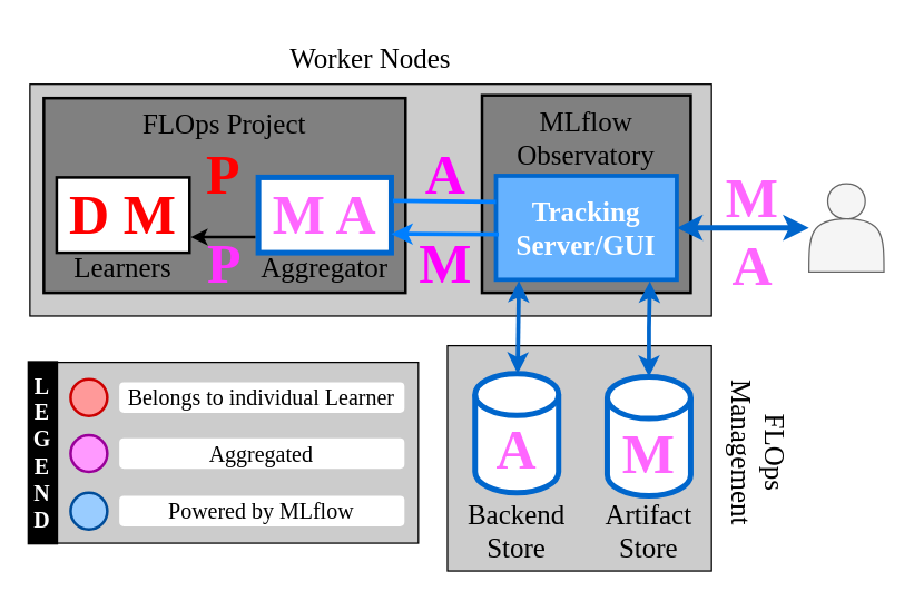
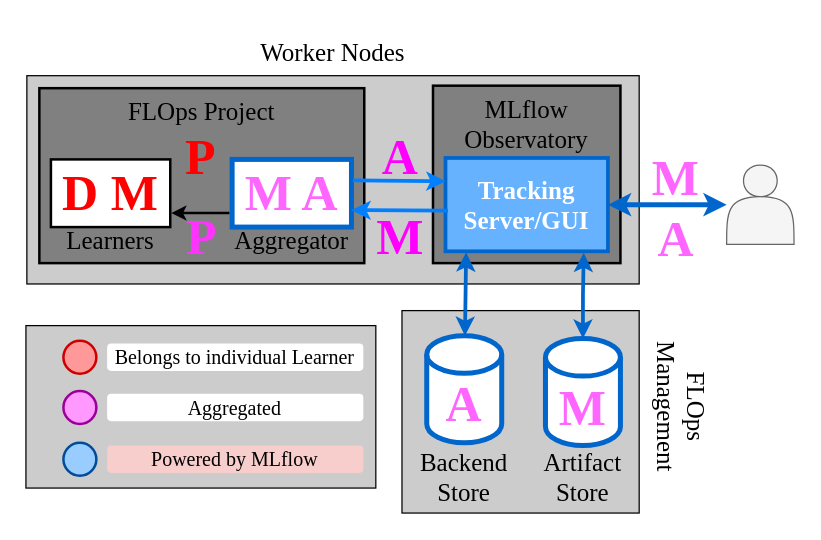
  <mxCell id="0" />
  <mxCell id="1" parent="0" />
  <mxCell id="2" value="Worker Nodes" style="text;align=center;verticalAlign=middle;resizable=0;points=[];autosize=1;strokeColor=none;fillColor=none;fontStyle=0;fontSize=20;fontFamily=CMU Sans Serif;" vertex="1" parent="1"><mxGeometry x="196" y="20" width="140" height="40" as="geometry" /></mxCell>
  <mxCell id="3" value="" style="rounded=0;whiteSpace=wrap;html=1;fontStyle=0;fontFamily=CMU Sans Serif;fillColor=#cccccc;" vertex="1" parent="1"><mxGeometry x="21" y="60" width="490" height="166.68" as="geometry" /></mxCell>
  <mxCell id="4" value="&lt;font style=&quot;font-size: 20px;&quot; color=&quot;#000000&quot;&gt;FLOps Project&lt;/font&gt;" style="rounded=0;whiteSpace=wrap;html=1;fillColor=#808080;strokeColor=#000000;fontStyle=0;fontFamily=CMU Sans Serif;strokeWidth=2;verticalAlign=top;" vertex="1" parent="1"><mxGeometry x="31" y="70" width="260" height="140" as="geometry" /></mxCell>
  <mxCell id="5" value="" style="rounded=0;whiteSpace=wrap;html=1;fontStyle=0;fontFamily=CMU Sans Serif;fillColor=#cccccc;strokeColor=#000000;" vertex="1" parent="1"><mxGeometry x="20.25" y="260" width="280" height="130" as="geometry" /></mxCell>
- <mxCell id="6" value="&lt;b style=&quot;&quot;&gt;&lt;font color=&quot;#ffffff&quot; style=&quot;font-size: 16px;&quot;&gt;L&lt;br&gt;E&lt;br&gt;G&lt;br&gt;E&lt;br&gt;N&lt;br&gt;D&lt;/font&gt;&lt;/b&gt;" style="rounded=0;whiteSpace=wrap;html=1;fillColor=#000000;strokeColor=#000000;fontStyle=0;fontFamily=CMU Sans Serif;strokeWidth=2;" vertex="1" parent="1"><mxGeometry x="20.25" y="260" width="20" height="130" as="geometry" /></mxCell>
  <mxCell id="7" value="" style="ellipse;whiteSpace=wrap;html=1;aspect=fixed;fillColor=#FF9999;strokeColor=#CC0000;strokeWidth=2;fontFamily=CMU Sans Serif;" vertex="1" parent="1"><mxGeometry x="50.25" y="272.09" width="26.36" height="26.36" as="geometry" /></mxCell>
  <mxCell id="8" value="" style="whiteSpace=wrap;html=1;aspect=fixed;fillColor=#FF99FF;strokeColor=#990099;strokeWidth=2;shape=ellipse;perimeter=ellipsePerimeter;fontFamily=CMU Sans Serif;" vertex="1" parent="1"><mxGeometry x="50.25" y="312.37" width="26.36" height="26.36" as="geometry" /></mxCell>
  <mxCell id="9" value="" style="whiteSpace=wrap;html=1;aspect=fixed;fillColor=#99CCFF;strokeColor=#004C99;strokeWidth=2;shape=ellipse;verticalAlign=middle;perimeter=ellipsePerimeter;fontFamily=CMU Sans Serif;" vertex="1" parent="1"><mxGeometry x="50.25" y="353.73" width="26.36" height="26.36" as="geometry" /></mxCell>
  <mxCell id="10" value="&lt;span style=&quot;font-size: 16px;&quot;&gt;&lt;font color=&quot;#000000&quot;&gt;Belongs to individual Learner&lt;/font&gt;&lt;/span&gt;" style="rounded=1;whiteSpace=wrap;html=1;fillColor=#FFFFFF;strokeColor=none;fontStyle=0;fontFamily=CMU Sans Serif;strokeWidth=2;verticalAlign=middle;" vertex="1" parent="1"><mxGeometry x="85.25" y="274.32" width="205" height="21.91" as="geometry" /></mxCell>
  <mxCell id="11" value="&lt;span style=&quot;font-size: 16px;&quot;&gt;&lt;font color=&quot;#000000&quot;&gt;Aggregated&lt;/font&gt;&lt;/span&gt;" style="rounded=1;whiteSpace=wrap;html=1;fillColor=#FFFFFF;strokeColor=none;fontStyle=0;fontFamily=CMU Sans Serif;strokeWidth=2;verticalAlign=middle;" vertex="1" parent="1"><mxGeometry x="85.25" y="314.59" width="205" height="21.91" as="geometry" /></mxCell>
- <mxCell id="12" value="&lt;font style=&quot;font-size: 16px;&quot; color=&quot;#000000&quot;&gt;Powered by MLflow&lt;/font&gt;" style="rounded=1;whiteSpace=wrap;html=1;fillColor=#FFFFFF;strokeColor=none;fontStyle=0;fontFamily=CMU Sans Serif;strokeWidth=2;verticalAlign=middle;" vertex="1" parent="1"><mxGeometry x="85.25" y="355.96" width="205" height="21.91" as="geometry" /></mxCell>
+ <mxCell id="12" value="&lt;font style=&quot;font-size: 16px;&quot; color=&quot;#000000&quot;&gt;Powered by MLflow&lt;/font&gt;" style="rounded=1;whiteSpace=wrap;html=1;fillColor=#f8cecc;strokeColor=none;fontStyle=0;fontFamily=CMU Sans Serif;strokeWidth=2;verticalAlign=middle;" vertex="1" parent="1"><mxGeometry x="85.25" y="355.96" width="205" height="21.91" as="geometry" /></mxCell>
  <mxCell id="13" value="" style="rounded=0;whiteSpace=wrap;html=1;fontStyle=0;fontFamily=CMU Sans Serif;fillColor=#cccccc;strokeColor=#000000;" vertex="1" parent="1"><mxGeometry x="321.18" y="248" width="189.82" height="162" as="geometry" /></mxCell>
  <mxCell id="14" value="FLOps&#10;Management" style="text;align=center;verticalAlign=middle;resizable=0;points=[];autosize=1;strokeColor=none;fillColor=none;fontStyle=0;fontSize=20;fontFamily=CMU Sans Serif;rotation=90;" vertex="1" parent="1"><mxGeometry x="481" y="295" width="130" height="60" as="geometry" /></mxCell>
  <mxCell id="15" value="" style="shape=actor;whiteSpace=wrap;html=1;fillColor=#f5f5f5;strokeColor=#666666;fontColor=#333333;fontStyle=0;fontFamily=CMU Sans Serif;" vertex="1" parent="1"><mxGeometry x="581" y="131.48" width="53.92" height="63.44" as="geometry" /></mxCell>
  <mxCell id="16" value="&lt;font color=&quot;#ff66ff&quot; style=&quot;font-size: 40px;&quot;&gt;&lt;b style=&quot;&quot;&gt;M A&lt;/b&gt;&lt;/font&gt;" style="rounded=0;whiteSpace=wrap;html=1;fillColor=#FFFFFF;strokeColor=#0066CC;fontStyle=0;fontFamily=CMU Sans Serif;strokeWidth=4;verticalAlign=middle;" vertex="1" parent="1"><mxGeometry x="185.25" y="127" width="95.5" height="54.16" as="geometry" /></mxCell>
  <mxCell id="17" value="&lt;span style=&quot;font-size: 40px;&quot;&gt;&lt;b style=&quot;&quot;&gt;&lt;font color=&quot;#ff0000&quot;&gt;D M&lt;/font&gt;&lt;/b&gt;&lt;/span&gt;" style="rounded=0;whiteSpace=wrap;html=1;fillColor=#FFFFFF;strokeColor=#000000;fontStyle=0;fontFamily=CMU Sans Serif;strokeWidth=2;verticalAlign=middle;" vertex="1" parent="1"><mxGeometry x="40.25" y="127" width="95.5" height="54.16" as="geometry" /></mxCell>
  <mxCell id="18" value="P" style="text;align=center;verticalAlign=middle;resizable=0;points=[];autosize=1;strokeColor=none;fillColor=none;fontStyle=1;fontSize=40;fontFamily=CMU Sans Serif;fontColor=#FF0000;" vertex="1" parent="1"><mxGeometry x="135.25" y="90" width="50" height="60" as="geometry" /></mxCell>
  <mxCell id="19" value="" style="group" vertex="1" connectable="0" parent="1"><mxGeometry x="346" y="68" width="150" height="142" as="geometry" /></mxCell>
  <mxCell id="20" value="&lt;font style=&quot;font-size: 20px;&quot; color=&quot;#000000&quot;&gt;MLflow&lt;br&gt;Observatory&lt;/font&gt;" style="rounded=0;whiteSpace=wrap;html=1;fillColor=#808080;strokeColor=#000000;fontStyle=0;fontFamily=CMU Sans Serif;strokeWidth=2;verticalAlign=top;" vertex="1" parent="19"><mxGeometry width="150" height="142" as="geometry" /></mxCell>
  <mxCell id="21" value="&lt;font color=&quot;#ffffff&quot; style=&quot;font-size: 20px;&quot;&gt;&lt;b style=&quot;&quot;&gt;Tracking&lt;br&gt;Server/GUI&lt;/b&gt;&lt;/font&gt;" style="rounded=0;whiteSpace=wrap;html=1;fillColor=#66B2FF;strokeColor=#0066CC;fontStyle=0;fontFamily=CMU Sans Serif;strokeWidth=3;verticalAlign=middle;" vertex="1" parent="19"><mxGeometry x="10" y="57.84" width="130" height="74.72" as="geometry" /></mxCell>
  <mxCell id="22" value="" style="group" vertex="1" connectable="0" parent="1"><mxGeometry x="421" y="270.41" width="90" height="139.59" as="geometry" /></mxCell>
  <mxCell id="23" value="&lt;b&gt;&lt;font style=&quot;font-size: 40px;&quot; color=&quot;#ff66ff&quot;&gt;M&lt;/font&gt;&lt;/b&gt;" style="rounded=0;whiteSpace=wrap;html=1;fillColor=#FFFFFF;strokeColor=#0066CC;fontStyle=0;fontFamily=CMU Sans Serif;strokeWidth=4;shape=cylinder3;boundedLbl=1;backgroundOutline=1;size=15;" vertex="1" parent="22"><mxGeometry x="15" width="60" height="85.55" as="geometry" /></mxCell>
  <mxCell id="24" value="Artifact&#10;Store" style="text;align=center;verticalAlign=middle;resizable=0;points=[];autosize=1;strokeColor=none;fillColor=none;fontStyle=0;fontSize=20;fontFamily=CMU Sans Serif;fontColor=#000000;" vertex="1" parent="22"><mxGeometry y="79.59" width="90" height="60" as="geometry" /></mxCell>
  <mxCell id="25" style="edgeStyle=orthogonalEdgeStyle;rounded=0;orthogonalLoop=1;jettySize=auto;html=1;entryX=0.851;entryY=1.016;entryDx=0;entryDy=0;entryPerimeter=0;strokeWidth=3;startArrow=classic;startFill=1;strokeColor=#0066CC;" edge="1" parent="1" source="23" target="21"><mxGeometry relative="1" as="geometry" /></mxCell>
  <mxCell id="26" style="rounded=0;orthogonalLoop=1;jettySize=auto;html=1;strokeWidth=3;startArrow=classic;startFill=1;strokeColor=#0066CC;entryX=0.127;entryY=1.011;entryDx=0;entryDy=0;entryPerimeter=0;" edge="1" parent="1" source="30" target="21"><mxGeometry relative="1" as="geometry" /></mxCell>
  <mxCell id="27" style="rounded=0;orthogonalLoop=1;jettySize=auto;html=1;strokeWidth=4;startArrow=classic;startFill=1;strokeColor=#0066CC;fontFamily=CMU Sans Serif;exitX=1;exitY=0.5;exitDx=0;exitDy=0;" edge="1" parent="1" source="21" target="15"><mxGeometry relative="1" as="geometry"><mxPoint x="611" y="-46.35" as="sourcePoint" /><mxPoint x="846.684" y="-49.958" as="targetPoint" /></mxGeometry></mxCell>
  <mxCell id="28" value="&lt;b&gt;&lt;font style=&quot;font-size: 40px;&quot; color=&quot;#ff66ff&quot;&gt;M&lt;/font&gt;&lt;/b&gt;" style="edgeLabel;html=1;align=center;verticalAlign=middle;resizable=0;points=[];fontFamily=CMU Sans Serif;labelBackgroundColor=none;" vertex="1" connectable="0" parent="27"><mxGeometry x="0.219" y="-1" relative="1" as="geometry"><mxPoint x="-5" y="-23" as="offset" /></mxGeometry></mxCell>
  <mxCell id="29" value="&lt;b&gt;&lt;font style=&quot;font-size: 40px;&quot; color=&quot;#ff66ff&quot;&gt;A&lt;/font&gt;&lt;/b&gt;" style="edgeLabel;html=1;align=center;verticalAlign=middle;resizable=0;points=[];fontFamily=CMU Sans Serif;labelBackgroundColor=none;" vertex="1" connectable="0" parent="27"><mxGeometry x="0.219" y="-1" relative="1" as="geometry"><mxPoint x="-5" y="26" as="offset" /></mxGeometry></mxCell>
  <mxCell id="30" value="&lt;b&gt;&lt;font style=&quot;font-size: 40px;&quot; color=&quot;#ff66ff&quot;&gt;A&lt;/font&gt;&lt;/b&gt;" style="rounded=0;whiteSpace=wrap;html=1;fillColor=#FFFFFF;strokeColor=#0066CC;fontStyle=0;fontFamily=CMU Sans Serif;strokeWidth=4;shape=cylinder3;boundedLbl=1;backgroundOutline=1;size=15;" vertex="1" parent="1"><mxGeometry x="341" y="268.18" width="60" height="85.55" as="geometry" /></mxCell>
  <mxCell id="31" value="Backend&#10;Store" style="text;align=center;verticalAlign=middle;resizable=0;points=[];autosize=1;strokeColor=none;fillColor=none;fontStyle=0;fontSize=20;fontFamily=CMU Sans Serif;fontColor=#000000;" vertex="1" parent="1"><mxGeometry x="326" y="350" width="90" height="60" as="geometry" /></mxCell>
  <mxCell id="32" value="Learners" style="text;align=center;verticalAlign=middle;resizable=0;points=[];autosize=1;strokeColor=none;fillColor=none;fontStyle=0;fontSize=20;fontFamily=CMU Sans Serif;fontColor=#000000;" vertex="1" parent="1"><mxGeometry x="43" y="170" width="90" height="40" as="geometry" /></mxCell>
  <mxCell id="33" value="Aggregator" style="text;align=center;verticalAlign=middle;resizable=0;points=[];autosize=1;strokeColor=none;fillColor=none;fontStyle=0;fontSize=20;fontFamily=CMU Sans Serif;fontColor=#000000;" vertex="1" parent="1"><mxGeometry x="173" y="170" width="120" height="40" as="geometry" /></mxCell>
  <mxCell id="34" style="rounded=0;orthogonalLoop=1;jettySize=auto;html=1;strokeColor=#000000;entryX=0.021;entryY=0.483;entryDx=0;entryDy=0;entryPerimeter=0;exitX=0.951;exitY=0.481;exitDx=0;exitDy=0;exitPerimeter=0;strokeWidth=2;" edge="1" parent="1"><mxGeometry relative="1" as="geometry"><mxPoint x="183.05" y="169.86" as="sourcePoint" /><mxPoint x="136.55" y="169.98" as="targetPoint" /></mxGeometry></mxCell>
- <mxCell id="35" style="rounded=0;orthogonalLoop=1;jettySize=auto;html=1;exitX=1.013;exitY=0.311;exitDx=0;exitDy=0;entryX=0;entryY=0.25;entryDx=0;entryDy=0;strokeWidth=3;strokeColor=#007FFF;exitPerimeter=0;endArrow=none;" edge="1" parent="1" source="16" target="21"><mxGeometry relative="1" as="geometry" /></mxCell>
+ <mxCell id="35" style="rounded=0;orthogonalLoop=1;jettySize=auto;html=1;exitX=1.013;exitY=0.311;exitDx=0;exitDy=0;entryX=0;entryY=0.25;entryDx=0;entryDy=0;strokeWidth=3;strokeColor=#007FFF;exitPerimeter=0;" edge="1" parent="1" source="16" target="21"><mxGeometry relative="1" as="geometry" /></mxCell>
  <mxCell id="36" value="A" style="text;align=center;verticalAlign=middle;resizable=0;points=[];autosize=1;strokeColor=none;fillColor=none;fontStyle=1;fontSize=40;fontFamily=CMU Sans Serif;fontColor=#FF00FF;" vertex="1" parent="1"><mxGeometry x="295" y="90" width="50" height="60" as="geometry" /></mxCell>
  <mxCell id="37" style="rounded=0;orthogonalLoop=1;jettySize=auto;html=1;entryX=1;entryY=0.75;entryDx=0;entryDy=0;strokeWidth=3;strokeColor=#007FFF;" edge="1" parent="1" target="16"><mxGeometry relative="1" as="geometry"><mxPoint x="358" y="168" as="sourcePoint" /></mxGeometry></mxCell>
  <mxCell id="38" value="M" style="text;align=center;verticalAlign=middle;resizable=0;points=[];autosize=1;strokeColor=none;fillColor=none;fontStyle=1;fontSize=40;fontFamily=CMU Sans Serif;fontColor=#FF00FF;" vertex="1" parent="1"><mxGeometry x="290" y="154" width="60" height="60" as="geometry" /></mxCell>
  <mxCell id="39" value="P" style="text;align=center;verticalAlign=middle;resizable=0;points=[];autosize=1;strokeColor=none;fillColor=none;fontStyle=1;fontSize=40;fontFamily=CMU Sans Serif;fontColor=#FF33FF;" vertex="1" parent="1"><mxGeometry x="136" y="154" width="50" height="60" as="geometry" /></mxCell>
